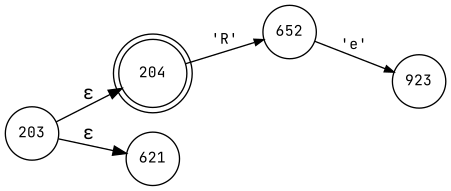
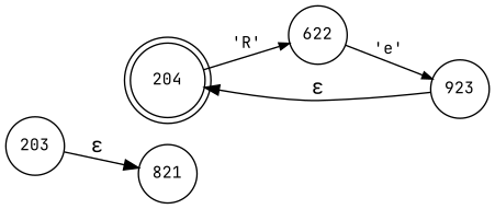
  digraph {
    fontname="JetBrains Mono"
    rankdir=LR
    node [fixedsize=true fontname="JetBrains Mono" fontsize=11 shape=circle peripheries=1]
    edge [fontname="JetBrains Mono"]
    n1 [label=204 shape=doublecircle width=.6 peripheries=""]
-   n2 [label=652 width=.55]
+   n2 [label=622 width=.55]
    n3 [label=203 width=.55]
-   n4 [label=621 width=.55]
+   n4 [label=821 width=.55]
    n5 [label=923 width=.55]
    n1 -> n2 [arrowhead=normal arrowsize=.7 fontsize=11 label="'R'"]
    n2 -> n5 [arrowhead=normal arrowsize=.7 fontsize=11 label="'e'"]
    n3 -> n4 [label="&epsilon;"]
-   n3 -> n1 [label="&epsilon;"]
+   n5 -> n1 [label="&epsilon;"]
  }
